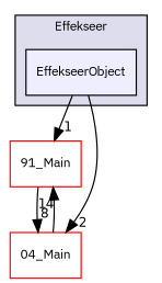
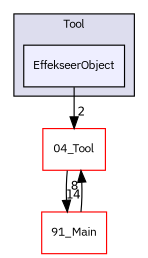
  digraph {
    compound=true
    fontname="IBM Plex Sans"
    node [fillcolor=white fontname="IBM Plex Sans" fontsize=10 shape=box style=filled color=red]
    edge [fontname="IBM Plex Sans" labeldistance=1.5 labelfontname=Helvetica labelfontsize=10]
    n1 [fillcolor="#eeeeff" label=EffekseerObject pencolor=black color=""]
    n2 [label="91_Main"]
-   n3 [label="04_Main"]
+   n3 [label="04_Tool"]
    subgraph cluster_1 {
      bgcolor="#ddddee"
      fontsize=10
-     label=Effekseer
+     label=Tool
      pencolor=black
      n1
    }
-   n1 -> n2 [headlabel=1]
    n1 -> n3 [headlabel=2]
    n2 -> n3 [headlabel=8]
    n3 -> n2 [headlabel=14]
  }
